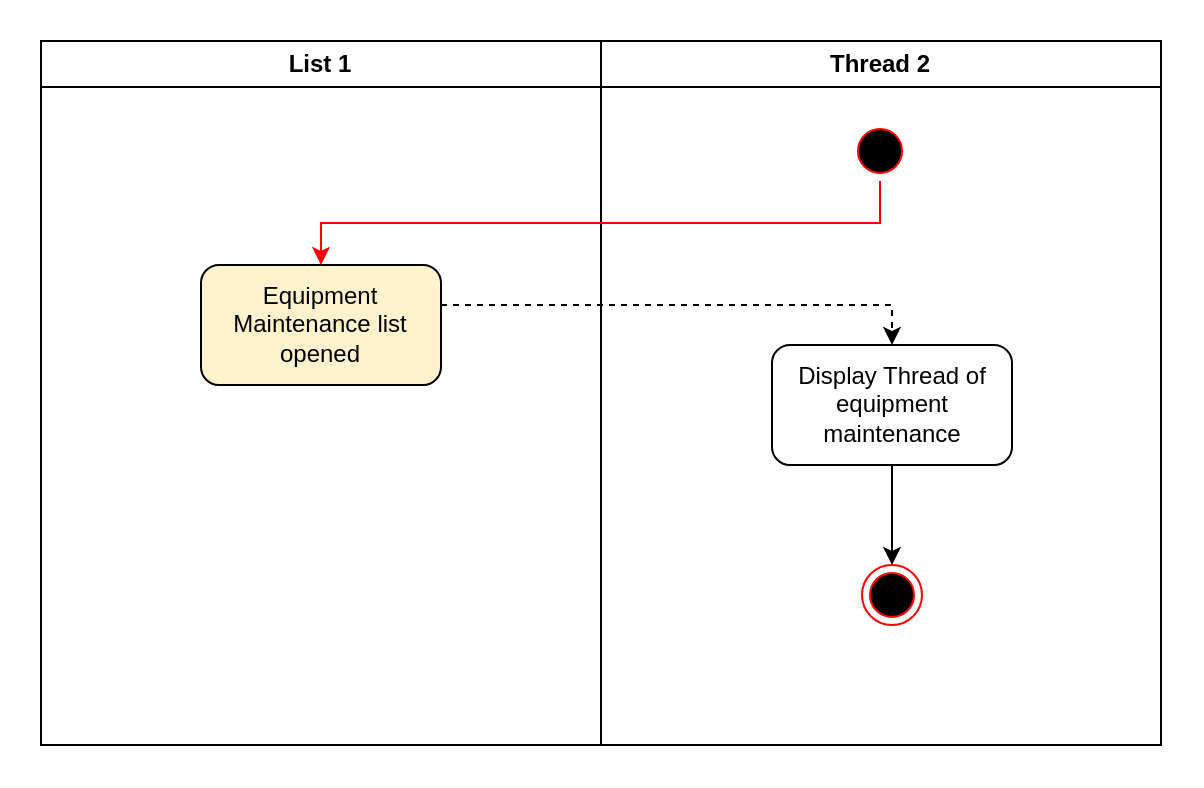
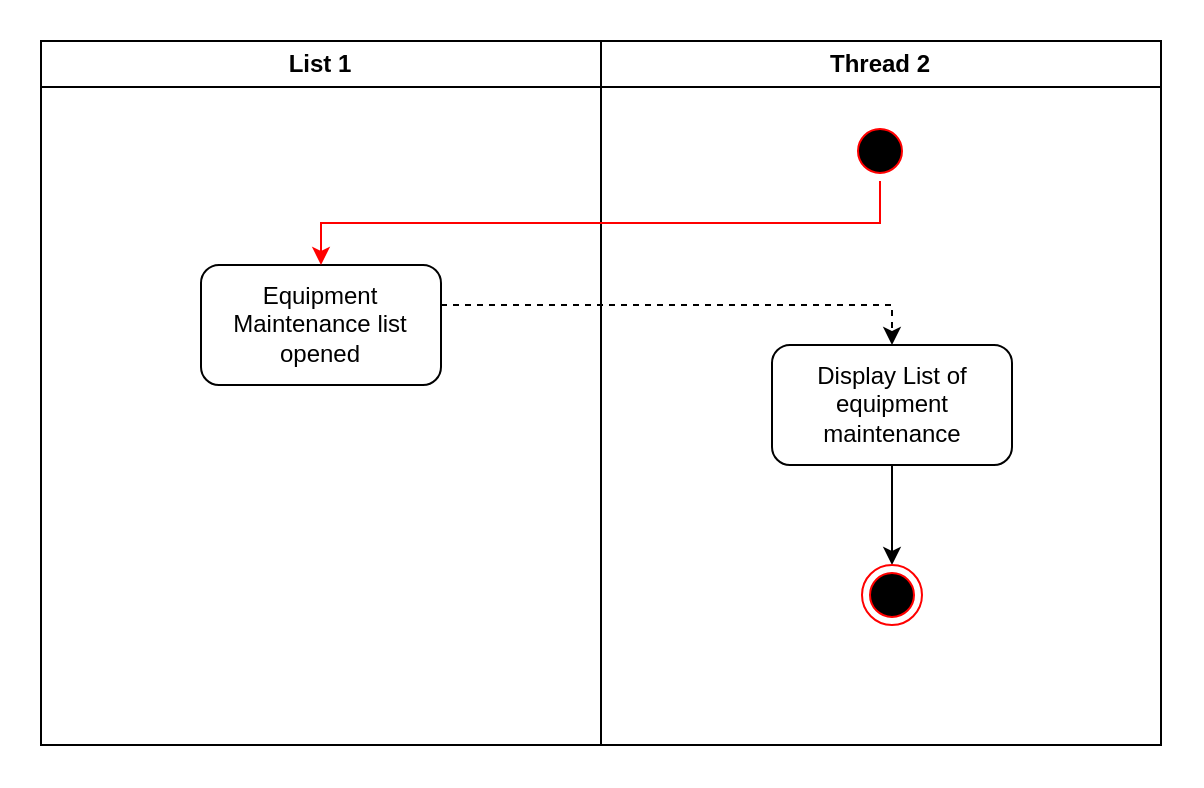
  <mxCell id="0" />
  <mxCell id="1" parent="0" />
  <mxCell id="2" value="List 1" style="swimlane;whiteSpace=wrap" parent="1" vertex="1"><mxGeometry x="20" y="20" width="280" height="352" as="geometry" /></mxCell>
- <mxCell id="3" value="Equipment Maintenance list opened" style="rounded=1;whiteSpace=wrap;html=1;fillColor=#fff2cc;" vertex="1" parent="2"><mxGeometry x="80" y="112" width="120" height="60" as="geometry" /></mxCell>
+ <mxCell id="3" value="Equipment Maintenance list opened" style="rounded=1;whiteSpace=wrap;html=1;" vertex="1" parent="2"><mxGeometry x="80" y="112" width="120" height="60" as="geometry" /></mxCell>
  <mxCell id="4" value="Thread 2" style="swimlane;whiteSpace=wrap" parent="1" vertex="1"><mxGeometry x="300" y="20" width="280" height="352" as="geometry" /></mxCell>
  <mxCell id="5" value="" style="ellipse;shape=startState;fillColor=#000000;strokeColor=#ff0000;" parent="4" vertex="1"><mxGeometry x="124.5" y="40" width="30" height="30" as="geometry" /></mxCell>
  <mxCell id="6" style="edgeStyle=orthogonalEdgeStyle;rounded=0;orthogonalLoop=1;jettySize=auto;html=1;exitX=0.5;exitY=1;exitDx=0;exitDy=0;entryX=0.5;entryY=0;entryDx=0;entryDy=0;strokeColor=#000000;" edge="1" parent="4" source="7" target="8"><mxGeometry relative="1" as="geometry" /></mxCell>
- <mxCell id="7" value="Display Thread of equipment maintenance" style="rounded=1;whiteSpace=wrap;html=1;" vertex="1" parent="4"><mxGeometry x="85.5" y="152" width="120" height="60" as="geometry" /></mxCell>
+ <mxCell id="7" value="Display List of equipment maintenance" style="rounded=1;whiteSpace=wrap;html=1;" vertex="1" parent="4"><mxGeometry x="85.5" y="152" width="120" height="60" as="geometry" /></mxCell>
  <mxCell id="8" value="" style="ellipse;html=1;shape=endState;fillColor=#000000;strokeColor=#ff0000;" vertex="1" parent="4"><mxGeometry x="130.5" y="262" width="30" height="30" as="geometry" /></mxCell>
  <mxCell id="9" style="edgeStyle=orthogonalEdgeStyle;rounded=0;orthogonalLoop=1;jettySize=auto;html=1;exitX=0.5;exitY=1;exitDx=0;exitDy=0;entryX=0.5;entryY=0;entryDx=0;entryDy=0;strokeColor=#FF0000;" edge="1" parent="1" source="5" target="3"><mxGeometry relative="1" as="geometry" /></mxCell>
  <mxCell id="10" value="" style="edgeStyle=orthogonalEdgeStyle;rounded=0;orthogonalLoop=1;jettySize=auto;html=1;strokeColor=#000000;entryX=0.5;entryY=0;entryDx=0;entryDy=0;dashed=1;" edge="1" parent="1" source="3" target="7"><mxGeometry relative="1" as="geometry"><Array as="points"><mxPoint x="445" y="152" /></Array></mxGeometry></mxCell>
